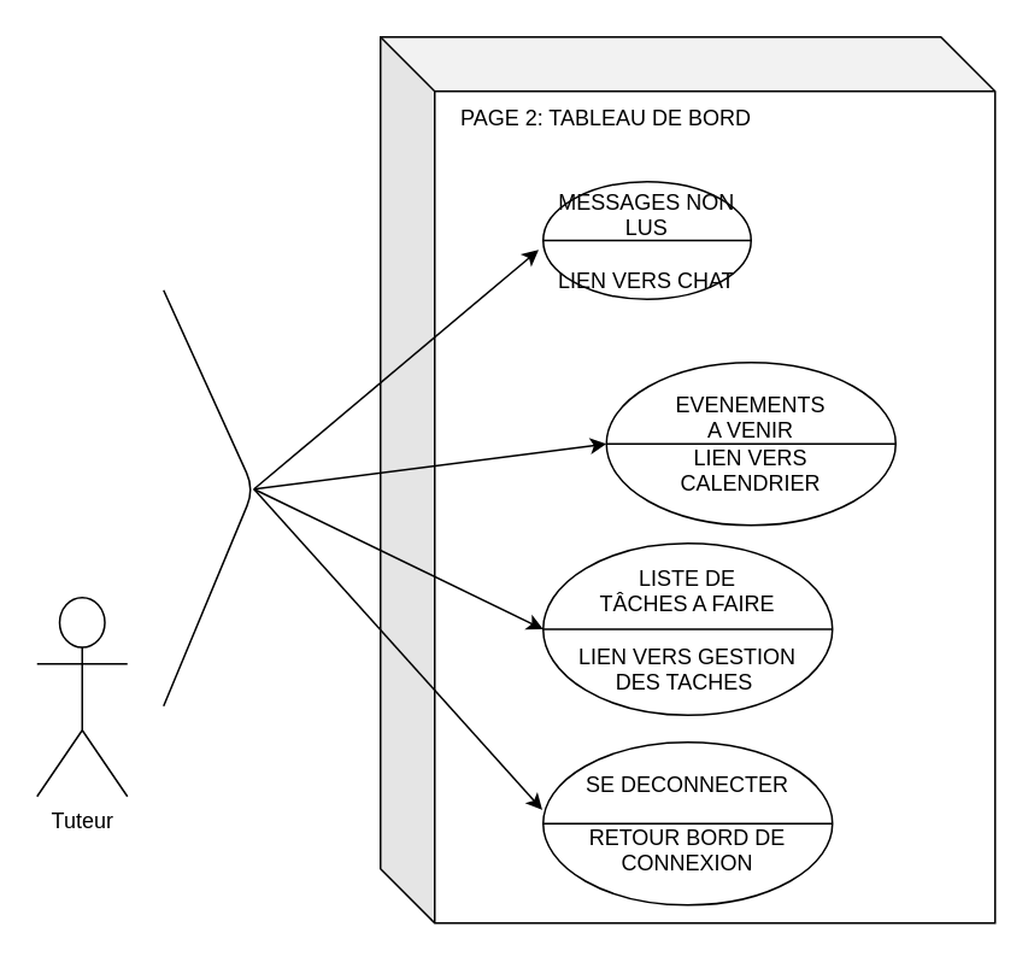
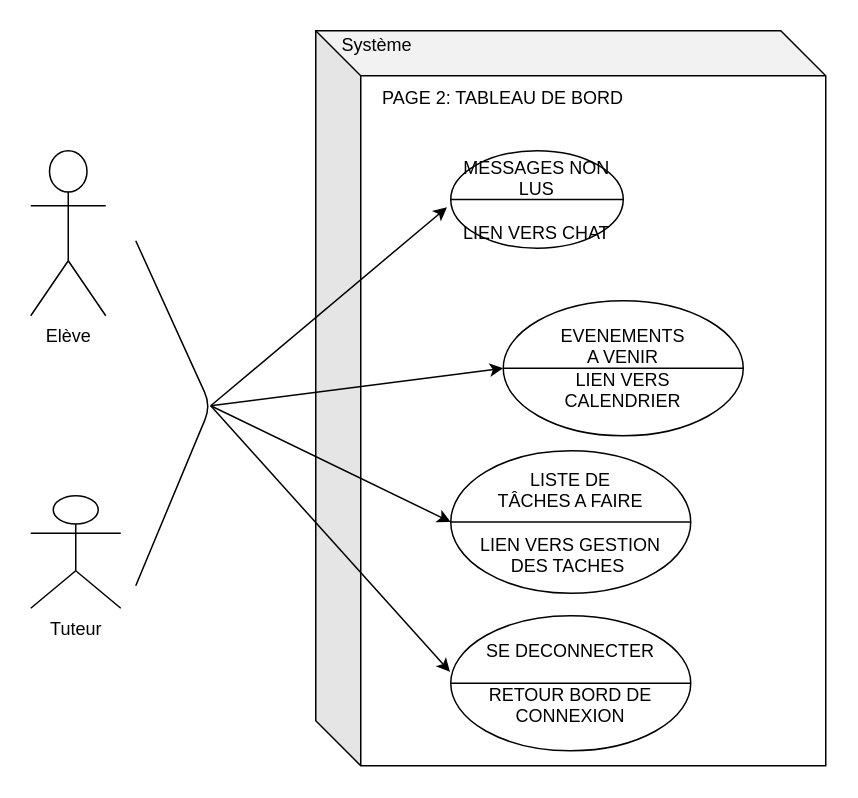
  <mxCell id="0" />
  <mxCell id="1" parent="0" />
- <mxCell id="3" value="Tuteur" style="shape=umlActor;verticalLabelPosition=bottom;verticalAlign=top;html=1;outlineConnect=0;" parent="1" vertex="1"><mxGeometry x="20" y="330" width="50" height="110" as="geometry" /></mxCell>
+ <mxCell id="2" value="Elève" style="shape=umlActor;verticalLabelPosition=bottom;verticalAlign=top;html=1;outlineConnect=0;" parent="1" vertex="1"><mxGeometry x="20" y="100" width="50" height="110" as="geometry" /></mxCell>
+ <mxCell id="3" value="Tuteur" style="shape=umlActor;verticalLabelPosition=bottom;verticalAlign=top;html=1;outlineConnect=0;" parent="1" vertex="1"><mxGeometry x="20" y="330" width="60" height="75" as="geometry" /></mxCell>
  <mxCell id="4" value="" style="shape=cube;whiteSpace=wrap;html=1;boundedLbl=1;backgroundOutline=1;darkOpacity=0.05;darkOpacity2=0.1;size=30;" parent="1" vertex="1"><mxGeometry x="210" y="20" width="340" height="490" as="geometry" /></mxCell>
+ <mxCell id="5" value="Système" style="text;html=1;strokeColor=none;fillColor=none;align=center;verticalAlign=middle;whiteSpace=wrap;rounded=0;" parent="1" vertex="1"><mxGeometry x="211" y="20" width="80" height="20" as="geometry" /></mxCell>
  <mxCell id="6" value="" style="endArrow=classic;html=1;entryX=-0.022;entryY=0.58;entryDx=0;entryDy=0;entryPerimeter=0;" parent="1" edge="1" target="8"><mxGeometry width="50" height="50" relative="1" as="geometry"><mxPoint x="140" y="270" as="sourcePoint" /><mxPoint x="200" y="270" as="targetPoint" /></mxGeometry></mxCell>
  <mxCell id="7" value="PAGE 2: TABLEAU DE BORD" style="text;html=1;strokeColor=none;fillColor=none;align=center;verticalAlign=middle;whiteSpace=wrap;rounded=0;" parent="1" vertex="1"><mxGeometry x="240" y="50" width="190" height="30" as="geometry" /></mxCell>
  <mxCell id="8" value="MESSAGES NON LUS&lt;br&gt;&lt;br&gt;LIEN VERS CHAT" style="shape=lineEllipse;perimeter=ellipsePerimeter;whiteSpace=wrap;html=1;backgroundOutline=1;" parent="1" vertex="1"><mxGeometry x="300" y="100" width="115" height="65" as="geometry" /></mxCell>
  <mxCell id="9" value="LISTE DE &lt;br&gt;TÂCHES A FAIRE&lt;br&gt;&lt;br&gt;LIEN VERS GESTION&lt;br&gt;DES TACHES&amp;nbsp;" style="shape=lineEllipse;perimeter=ellipsePerimeter;whiteSpace=wrap;html=1;backgroundOutline=1;" parent="1" vertex="1"><mxGeometry x="300" y="300" width="160" height="95" as="geometry" /></mxCell>
  <mxCell id="10" value="EVENEMENTS &lt;br&gt;A VENIR&lt;br&gt;LIEN VERS &lt;br&gt;CALENDRIER" style="shape=lineEllipse;perimeter=ellipsePerimeter;whiteSpace=wrap;html=1;backgroundOutline=1;" parent="1" vertex="1"><mxGeometry x="335" y="200" width="160" height="90" as="geometry" /></mxCell>
  <mxCell id="11" value="SE DECONNECTER&lt;br&gt;&lt;br&gt;RETOUR BORD DE CONNEXION" style="shape=lineEllipse;perimeter=ellipsePerimeter;whiteSpace=wrap;html=1;backgroundOutline=1;" parent="1" vertex="1"><mxGeometry x="300" y="410" width="160" height="90" as="geometry" /></mxCell>
  <mxCell id="12" value="" style="endArrow=none;html=1;" parent="1" edge="1"><mxGeometry width="50" height="50" relative="1" as="geometry"><mxPoint x="90" y="390" as="sourcePoint" /><mxPoint x="90" y="160" as="targetPoint" /><Array as="points"><mxPoint x="140" y="270" /></Array></mxGeometry></mxCell>
  <mxCell id="13" value="" style="endArrow=classic;html=1;entryX=0;entryY=0.5;entryDx=0;entryDy=0;" edge="1" parent="1" target="10"><mxGeometry width="50" height="50" relative="1" as="geometry"><mxPoint x="140" y="270" as="sourcePoint" /><mxPoint x="300" y="190" as="targetPoint" /></mxGeometry></mxCell>
  <mxCell id="14" value="" style="endArrow=classic;html=1;entryX=0;entryY=0.5;entryDx=0;entryDy=0;" edge="1" parent="1" target="9"><mxGeometry width="50" height="50" relative="1" as="geometry"><mxPoint x="140" y="270" as="sourcePoint" /><mxPoint x="300" y="190" as="targetPoint" /></mxGeometry></mxCell>
  <mxCell id="15" value="" style="endArrow=classic;html=1;entryX=-0.003;entryY=0.416;entryDx=0;entryDy=0;entryPerimeter=0;" edge="1" parent="1" target="11"><mxGeometry width="50" height="50" relative="1" as="geometry"><mxPoint x="140" y="270" as="sourcePoint" /><mxPoint x="300" y="390" as="targetPoint" /></mxGeometry></mxCell>
